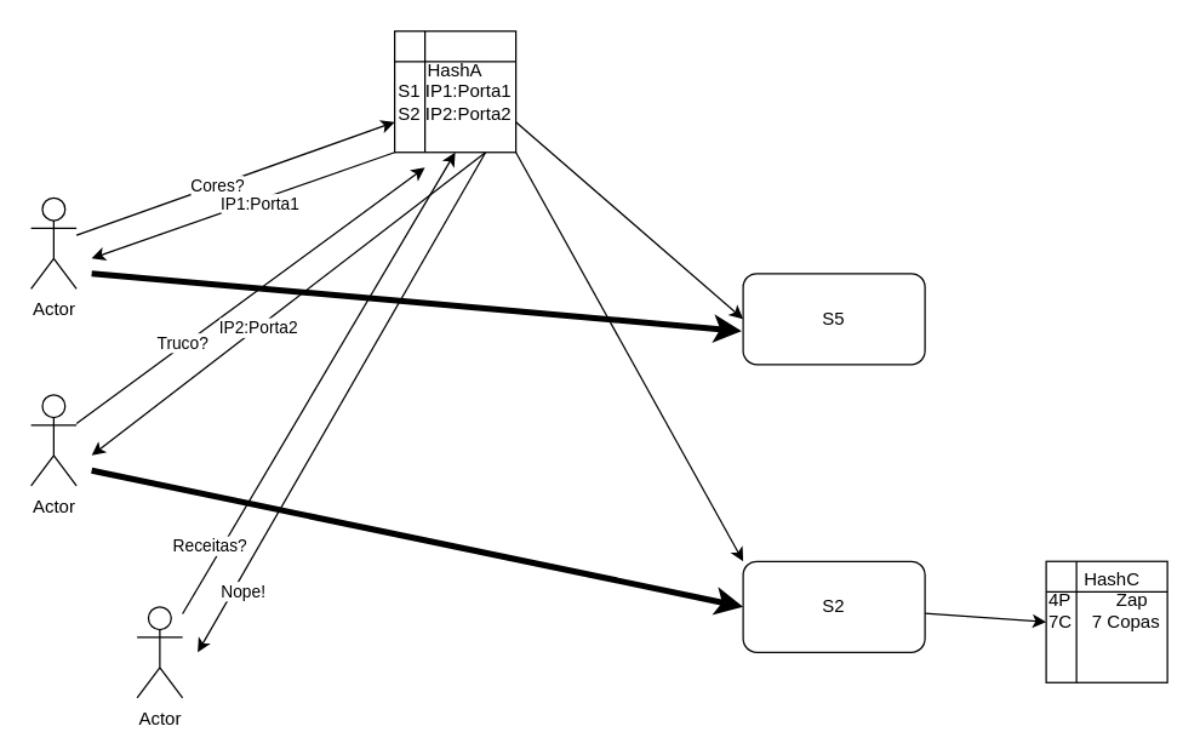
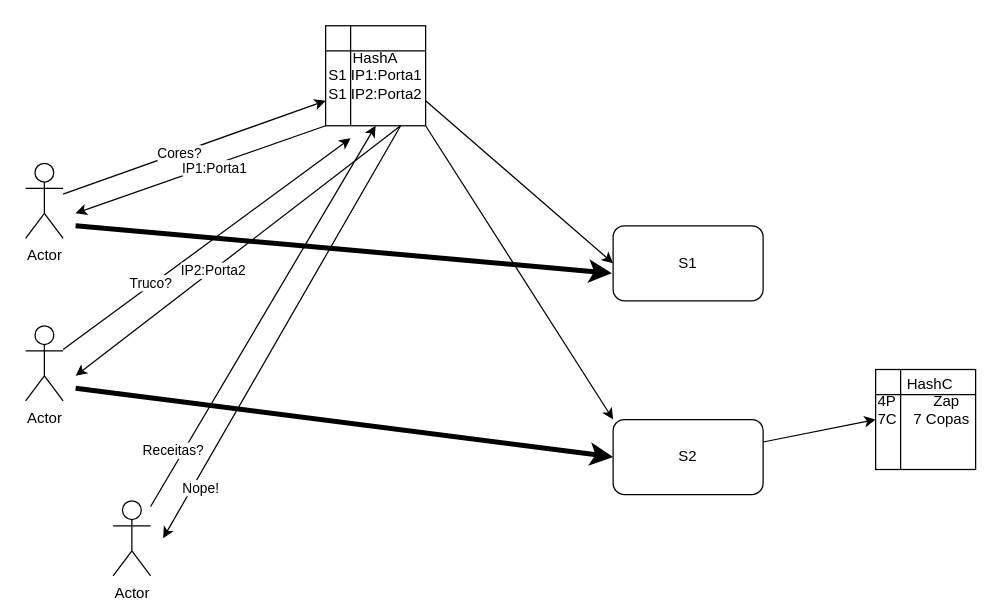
  <mxCell id="0" />
  <mxCell id="1" parent="0" />
  <mxCell id="2" style="edgeStyle=none;rounded=0;orthogonalLoop=1;jettySize=auto;html=1;entryX=0.5;entryY=1;entryDx=0;entryDy=0;strokeWidth=1;" edge="1" parent="1" source="4" target="21"><mxGeometry relative="1" as="geometry" /></mxCell>
  <mxCell id="3" value="Receitas?" style="edgeLabel;html=1;align=center;verticalAlign=middle;resizable=0;points=[];" vertex="1" connectable="0" parent="2"><mxGeometry x="-0.817" y="-1" relative="1" as="geometry"><mxPoint y="-18" as="offset" /></mxGeometry></mxCell>
  <mxCell id="4" value="Actor" style="shape=umlActor;verticalLabelPosition=bottom;verticalAlign=top;html=1;outlineConnect=0;" vertex="1" parent="1"><mxGeometry x="90" y="400" width="30" height="60" as="geometry" /></mxCell>
  <mxCell id="5" style="edgeStyle=none;rounded=0;orthogonalLoop=1;jettySize=auto;html=1;" edge="1" parent="1" source="8"><mxGeometry relative="1" as="geometry"><mxPoint x="280" y="110" as="targetPoint" /></mxGeometry></mxCell>
  <mxCell id="6" value="Truco?" style="edgeLabel;html=1;align=center;verticalAlign=middle;resizable=0;points=[];" vertex="1" connectable="0" parent="5"><mxGeometry x="-0.386" y="3" relative="1" as="geometry"><mxPoint y="1" as="offset" /></mxGeometry></mxCell>
  <mxCell id="7" style="edgeStyle=none;rounded=0;orthogonalLoop=1;jettySize=auto;html=1;entryX=0;entryY=0.5;entryDx=0;entryDy=0;strokeWidth=4;" edge="1" parent="1" target="24"><mxGeometry relative="1" as="geometry"><mxPoint x="60" y="310" as="sourcePoint" /></mxGeometry></mxCell>
  <mxCell id="8" value="Actor" style="shape=umlActor;verticalLabelPosition=bottom;verticalAlign=top;html=1;outlineConnect=0;" vertex="1" parent="1"><mxGeometry x="20" y="260" width="30" height="60" as="geometry" /></mxCell>
  <mxCell id="9" style="rounded=0;orthogonalLoop=1;jettySize=auto;html=1;entryX=0;entryY=0.75;entryDx=0;entryDy=0;" edge="1" parent="1" source="12" target="21"><mxGeometry relative="1" as="geometry" /></mxCell>
  <mxCell id="10" value="Cores?" style="edgeLabel;html=1;align=center;verticalAlign=middle;resizable=0;points=[];" vertex="1" connectable="0" parent="9"><mxGeometry x="-0.124" relative="1" as="geometry"><mxPoint as="offset" /></mxGeometry></mxCell>
  <mxCell id="11" style="edgeStyle=none;rounded=0;orthogonalLoop=1;jettySize=auto;html=1;entryX=-0.008;entryY=0.633;entryDx=0;entryDy=0;entryPerimeter=0;strokeWidth=4;" edge="1" parent="1" target="22"><mxGeometry relative="1" as="geometry"><mxPoint x="60" y="180" as="sourcePoint" /></mxGeometry></mxCell>
  <mxCell id="12" value="Actor" style="shape=umlActor;verticalLabelPosition=bottom;verticalAlign=top;html=1;outlineConnect=0;" vertex="1" parent="1"><mxGeometry x="20" y="130" width="30" height="60" as="geometry" /></mxCell>
  <mxCell id="13" style="edgeStyle=none;rounded=0;orthogonalLoop=1;jettySize=auto;html=1;exitX=0;exitY=1;exitDx=0;exitDy=0;" edge="1" parent="1" source="21"><mxGeometry relative="1" as="geometry"><mxPoint x="60" y="170" as="targetPoint" /></mxGeometry></mxCell>
  <mxCell id="14" value="IP1:Porta1" style="edgeLabel;html=1;align=center;verticalAlign=middle;resizable=0;points=[];" vertex="1" connectable="0" parent="13"><mxGeometry x="-0.092" y="2" relative="1" as="geometry"><mxPoint as="offset" /></mxGeometry></mxCell>
  <mxCell id="15" style="edgeStyle=none;rounded=0;orthogonalLoop=1;jettySize=auto;html=1;exitX=1;exitY=0.75;exitDx=0;exitDy=0;entryX=0;entryY=0.5;entryDx=0;entryDy=0;" edge="1" parent="1" source="21" target="22"><mxGeometry relative="1" as="geometry" /></mxCell>
  <mxCell id="16" style="edgeStyle=none;rounded=0;orthogonalLoop=1;jettySize=auto;html=1;exitX=1;exitY=1;exitDx=0;exitDy=0;entryX=0;entryY=0;entryDx=0;entryDy=0;" edge="1" parent="1" source="21" target="24"><mxGeometry relative="1" as="geometry" /></mxCell>
  <mxCell id="17" style="edgeStyle=none;rounded=0;orthogonalLoop=1;jettySize=auto;html=1;exitX=0.75;exitY=1;exitDx=0;exitDy=0;" edge="1" parent="1" source="21"><mxGeometry relative="1" as="geometry"><mxPoint x="60" y="300" as="targetPoint" /></mxGeometry></mxCell>
  <mxCell id="18" value="IP2:Porta2" style="edgeLabel;html=1;align=center;verticalAlign=middle;resizable=0;points=[];" vertex="1" connectable="0" parent="17"><mxGeometry x="0.161" relative="1" as="geometry"><mxPoint as="offset" /></mxGeometry></mxCell>
  <mxCell id="19" style="edgeStyle=none;rounded=0;orthogonalLoop=1;jettySize=auto;html=1;exitX=0.75;exitY=1;exitDx=0;exitDy=0;strokeWidth=1;" edge="1" parent="1" source="21"><mxGeometry relative="1" as="geometry"><mxPoint x="130" y="430" as="targetPoint" /></mxGeometry></mxCell>
  <mxCell id="20" value="Nope!" style="edgeLabel;html=1;align=center;verticalAlign=middle;resizable=0;points=[];" vertex="1" connectable="0" parent="19"><mxGeometry x="0.811" y="2" relative="1" as="geometry"><mxPoint x="10" y="-10" as="offset" /></mxGeometry></mxCell>
- <mxCell id="21" value="HashA&lt;br&gt;S1 IP1:Porta1&lt;br&gt;S2 IP2:Porta2&lt;br&gt;" style="shape=internalStorage;whiteSpace=wrap;html=1;backgroundOutline=1;" vertex="1" parent="1"><mxGeometry x="260" y="20" width="80" height="80" as="geometry" /></mxCell>
- <mxCell id="22" value="S5" style="rounded=1;whiteSpace=wrap;html=1;" vertex="1" parent="1"><mxGeometry x="490" y="180" width="120" height="60" as="geometry" /></mxCell>
+ <mxCell id="21" value="HashA&lt;br&gt;S1 IP1:Porta1&lt;br&gt;S1 IP2:Porta2&lt;br&gt;" style="shape=internalStorage;whiteSpace=wrap;html=1;backgroundOutline=1;" vertex="1" parent="1"><mxGeometry x="260" y="20" width="80" height="80" as="geometry" /></mxCell>
+ <mxCell id="22" value="S1" style="rounded=1;whiteSpace=wrap;html=1;" vertex="1" parent="1"><mxGeometry x="490" y="180" width="120" height="60" as="geometry" /></mxCell>
  <mxCell id="23" style="edgeStyle=none;rounded=0;orthogonalLoop=1;jettySize=auto;html=1;entryX=0;entryY=0.5;entryDx=0;entryDy=0;" edge="1" parent="1" source="24" target="25"><mxGeometry relative="1" as="geometry" /></mxCell>
- <mxCell id="24" value="S2" style="rounded=1;whiteSpace=wrap;html=1;" vertex="1" parent="1"><mxGeometry x="490" y="370" width="120" height="60" as="geometry" /></mxCell>
- <mxCell id="25" value="&amp;nbsp; &amp;nbsp; &amp;nbsp; &amp;nbsp;HashC&lt;br&gt;4P&amp;nbsp; &amp;nbsp; &amp;nbsp; &amp;nbsp; &amp;nbsp;Zap&lt;br&gt;&lt;div&gt;&lt;span&gt;7C&amp;nbsp; &amp;nbsp; 7 Copas&lt;/span&gt;&lt;/div&gt;&lt;br&gt;&amp;nbsp;" style="shape=internalStorage;whiteSpace=wrap;html=1;backgroundOutline=1;align=left;" vertex="1" parent="1"><mxGeometry x="690" y="370" width="80" height="80" as="geometry" /></mxCell>
+ <mxCell id="24" value="S2" style="rounded=1;whiteSpace=wrap;html=1;" vertex="1" parent="1"><mxGeometry x="490" y="335" width="120" height="60" as="geometry" /></mxCell>
+ <mxCell id="25" value="&amp;nbsp; &amp;nbsp; &amp;nbsp; &amp;nbsp;HashC&lt;br&gt;4P&amp;nbsp; &amp;nbsp; &amp;nbsp; &amp;nbsp; &amp;nbsp;Zap&lt;br&gt;&lt;div&gt;&lt;span&gt;7C&amp;nbsp; &amp;nbsp; 7 Copas&lt;/span&gt;&lt;/div&gt;&lt;br&gt;&amp;nbsp;" style="shape=internalStorage;whiteSpace=wrap;html=1;backgroundOutline=1;align=left;" vertex="1" parent="1"><mxGeometry x="700" y="295" width="80" height="80" as="geometry" /></mxCell>
